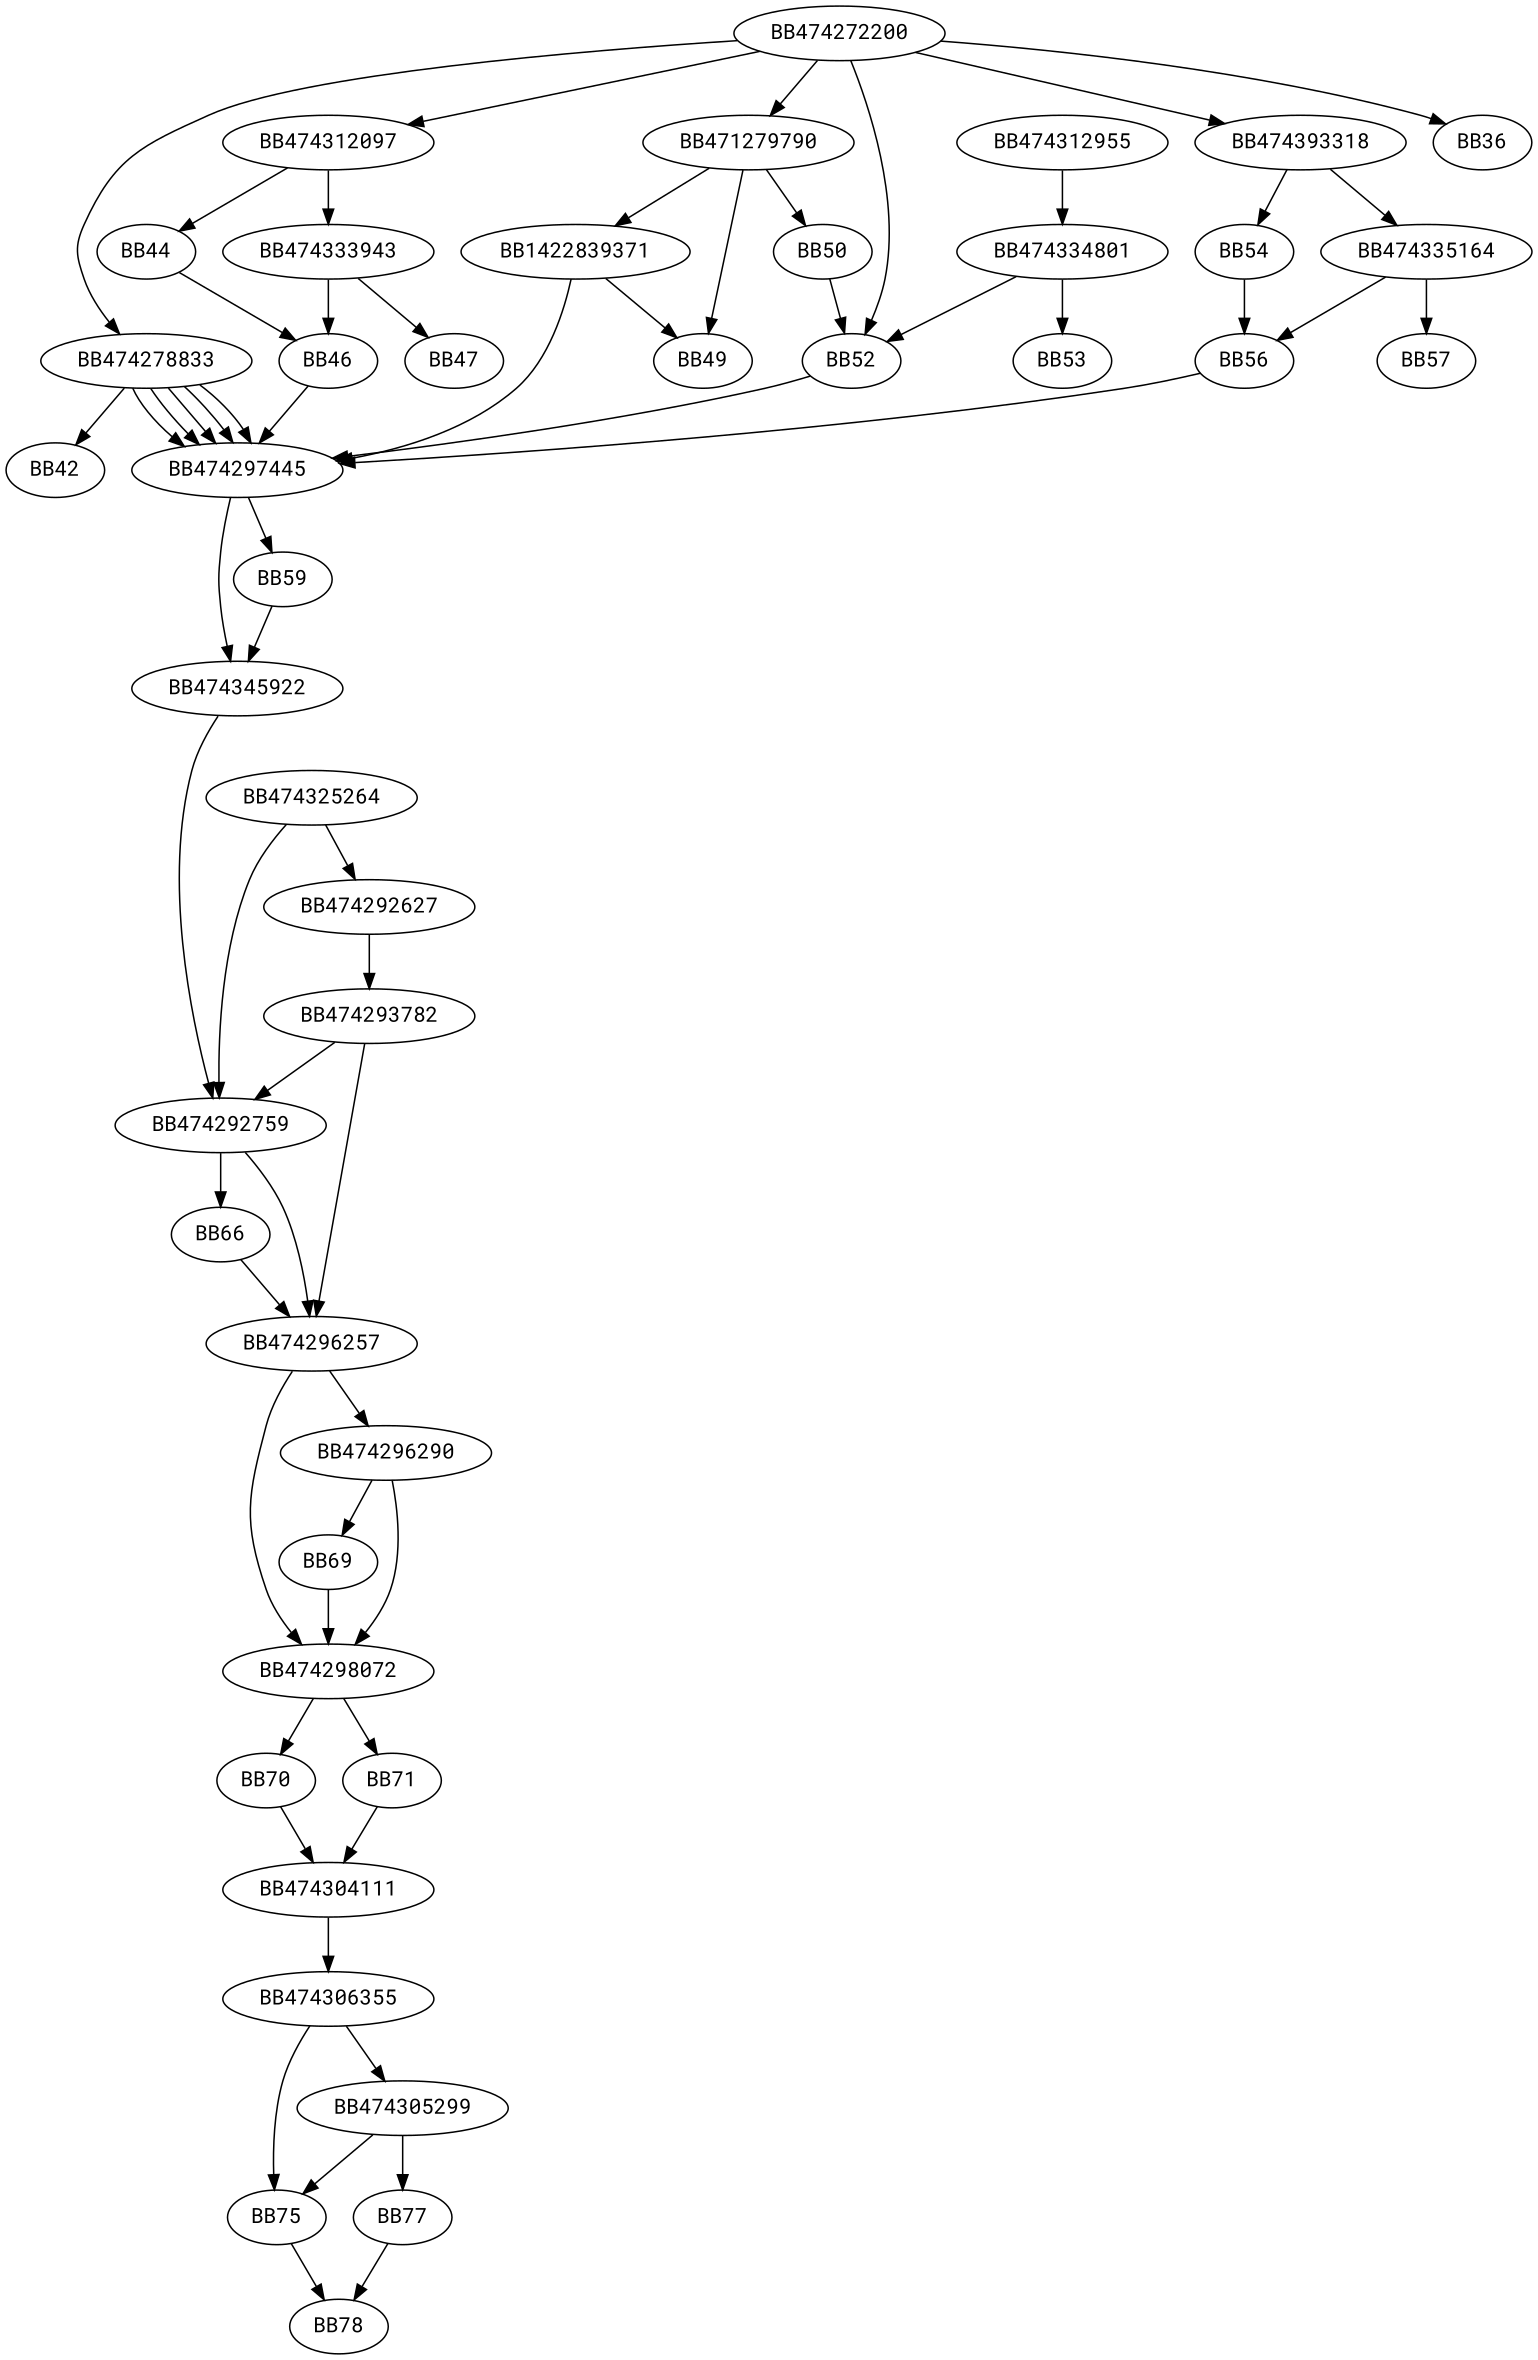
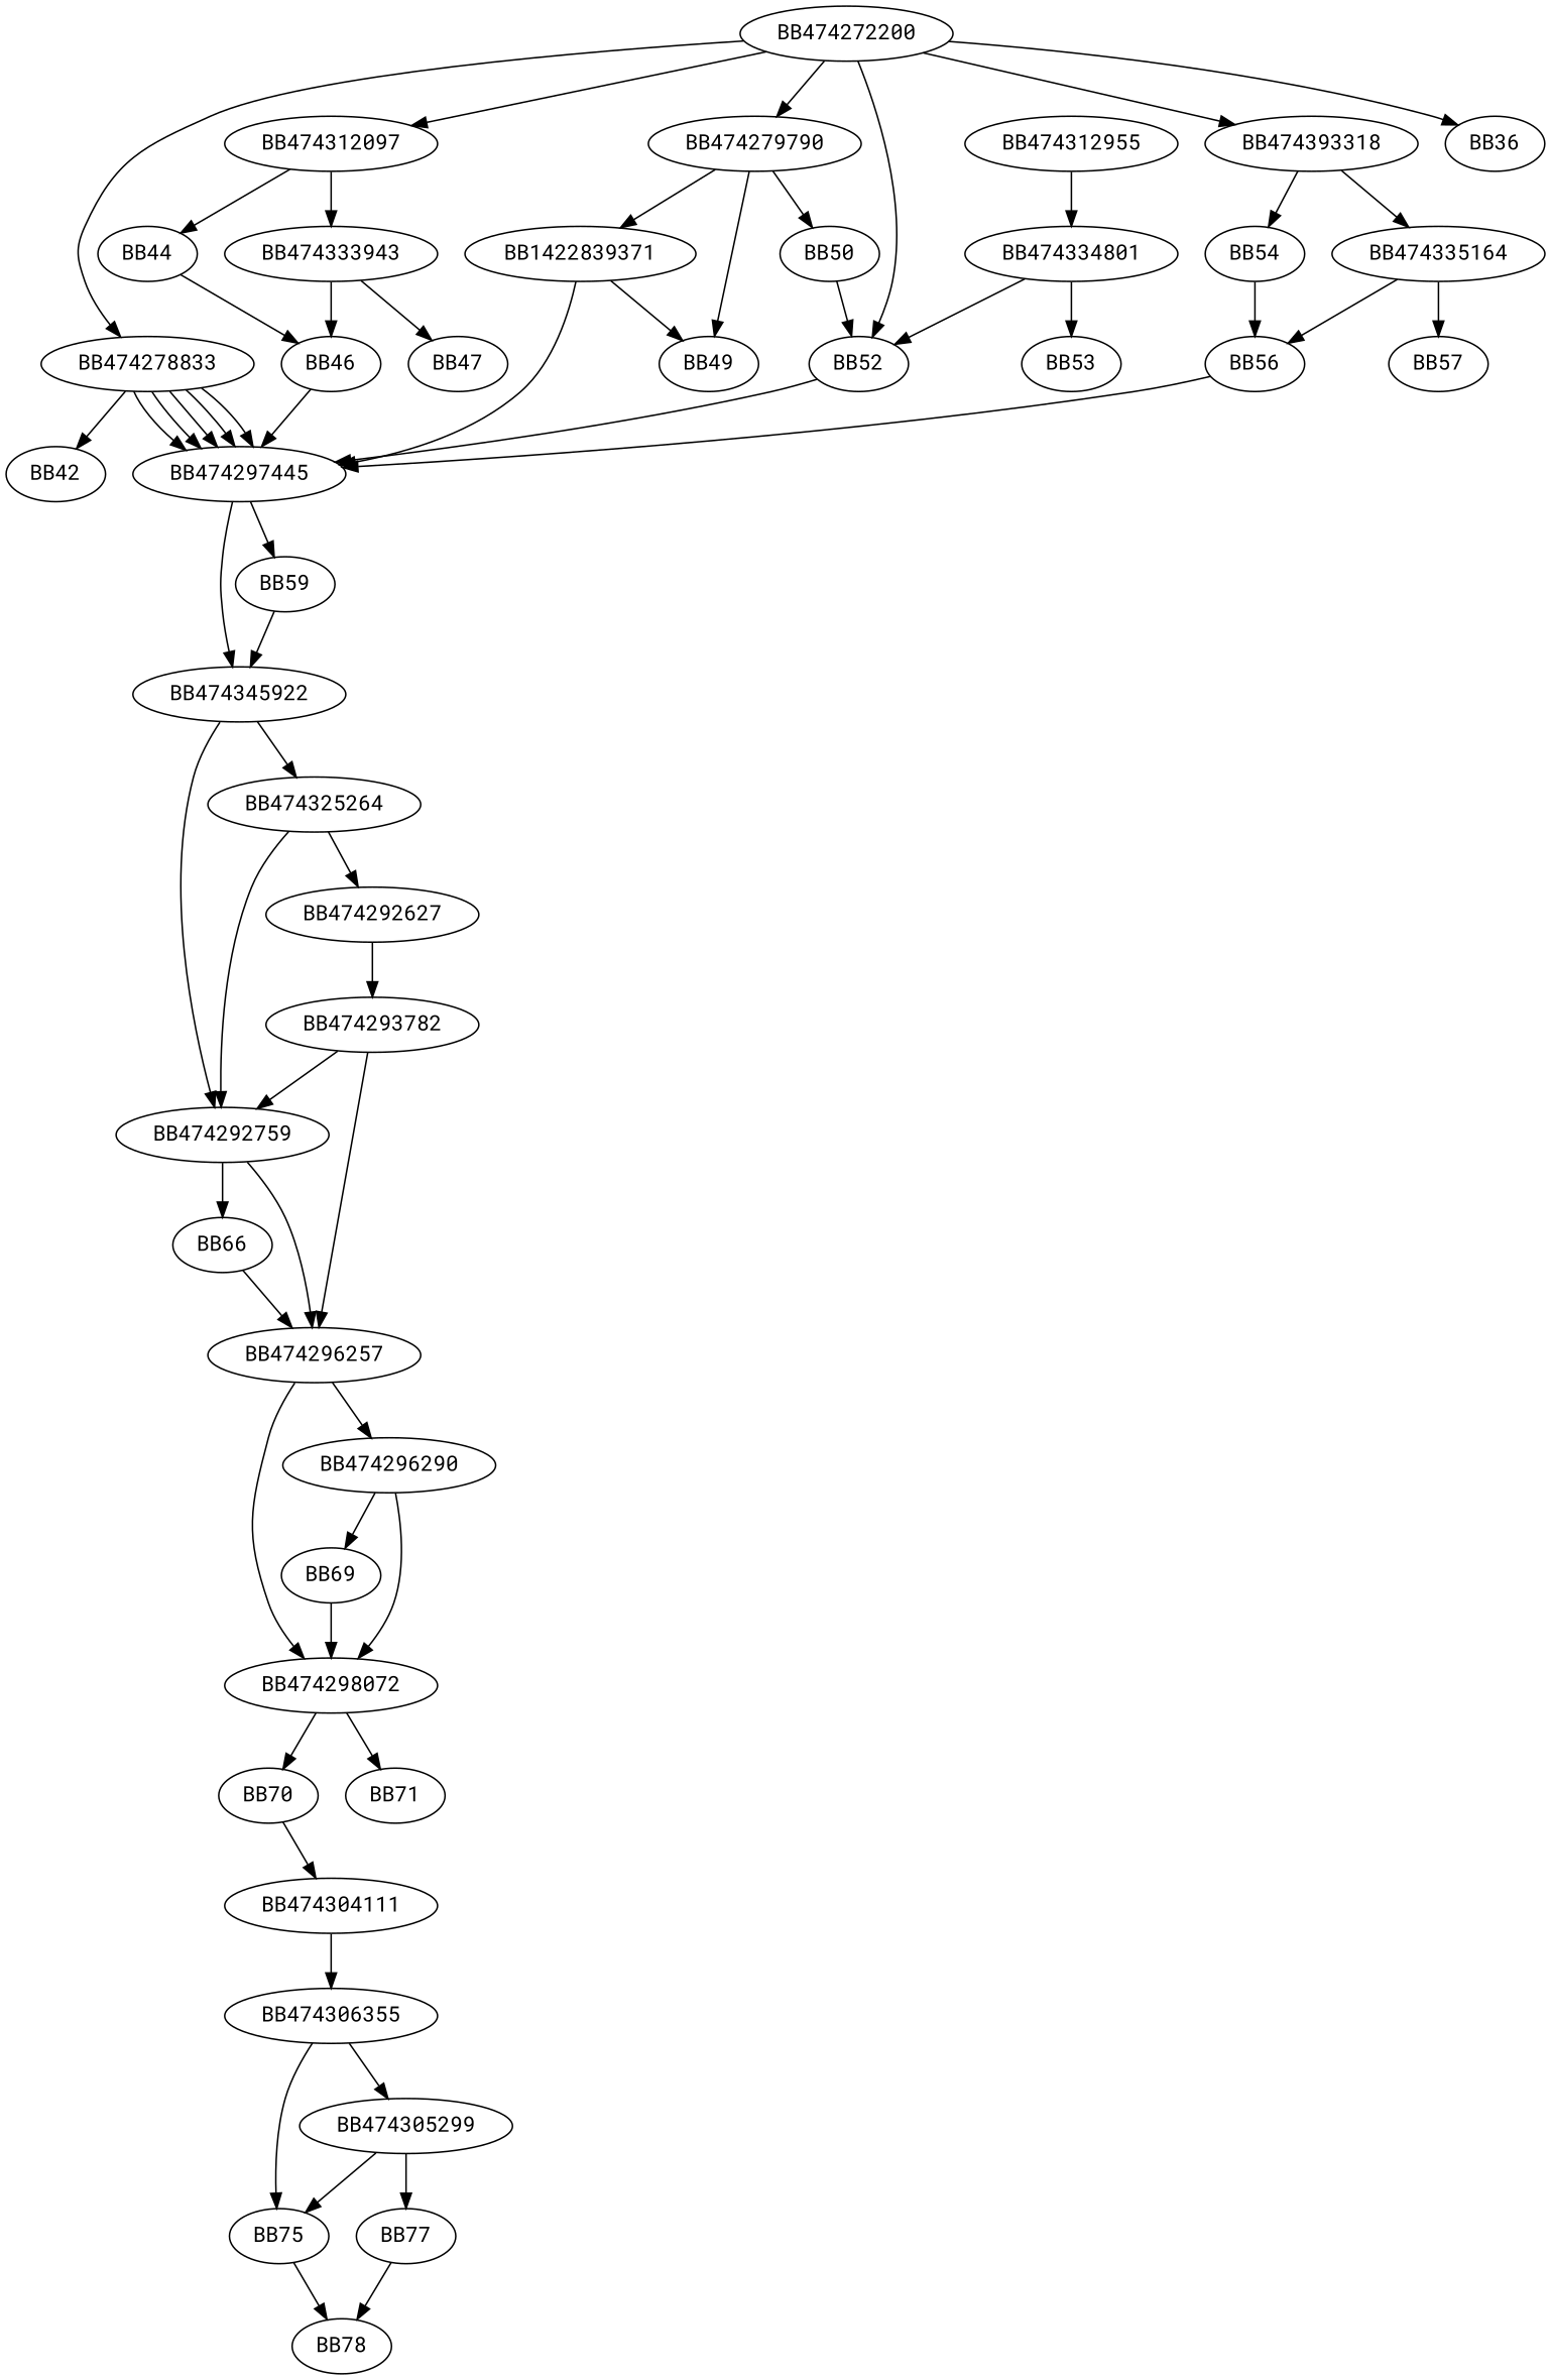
  digraph {
    fontname="Roboto Mono"
    node [fontname="Roboto Mono"]
    edge [fontname="Roboto Mono"]
    BB474272200
    BB36
    BB474278833
    BB474312097
-   BB474279790 [label=BB471279790]
+   BB474279790
    n6 [label=BB474393318]
    BB52
    BB42
    BB474297445
    BB44
    BB474333943
    BB1422839371
    BB49
    BB50
    BB474312955
    BB474334801
    BB54
    BB474335164
    BB474345922
    BB59
    BB46
    BB47
    BB53
    BB56
    BB57
    BB474292759
    BB474325264
    BB474296257
    BB66
    BB474292627
    BB474298072
    BB474296290
    BB474293782
    BB70
    BB71
    BB69
    BB474304111
    BB474306355
    BB75
    BB474305299
    BB78
    BB77
    BB474272200 -> BB36
    BB474272200 -> BB474278833
    BB474272200 -> BB474312097
    BB474272200 -> BB474279790
    BB474272200 -> n6
    BB474272200 -> BB52
    BB474278833 -> BB42
    BB474278833 -> BB474297445
    BB474278833 -> BB474297445
    BB474278833 -> BB474297445
    BB474278833 -> BB474297445
    BB474278833 -> BB474297445
    BB474312097 -> BB44
    BB474312097 -> BB474333943
    BB474279790 -> BB1422839371
    BB474279790 -> BB49
    BB474279790 -> BB50
    n6 -> BB54
    n6 -> BB474335164
    BB52 -> BB474297445
    BB474297445 -> BB474345922
    BB474297445 -> BB59
    BB44 -> BB46
    BB474333943 -> BB46
    BB474333943 -> BB47
    BB1422839371 -> BB474297445
    BB1422839371 -> BB49
    BB50 -> BB52
    BB474312955 -> BB474334801
    BB474334801 -> BB52
    BB474334801 -> BB53
    BB54 -> BB56
    BB474335164 -> BB56
    BB474335164 -> BB57
    BB474345922 -> BB474292759
+   BB474345922 -> BB474325264
    BB59 -> BB474345922
    BB46 -> BB474297445
    BB56 -> BB474297445
    BB474292759 -> BB474296257
    BB474292759 -> BB66
    BB474325264 -> BB474292759
    BB474325264 -> BB474292627
    BB474296257 -> BB474298072
    BB474296257 -> BB474296290
    BB66 -> BB474296257
    BB474292627 -> BB474293782
    BB474298072 -> BB70
    BB474298072 -> BB71
    BB474296290 -> BB474298072
    BB474296290 -> BB69
    BB474293782 -> BB474292759
    BB474293782 -> BB474296257
    BB70 -> BB474304111
-   BB71 -> BB474304111
    BB69 -> BB474298072
    BB474304111 -> BB474306355
    BB474306355 -> BB75
    BB474306355 -> BB474305299
    BB75 -> BB78
    BB474305299 -> BB75
    BB474305299 -> BB77
    BB77 -> BB78
  }
